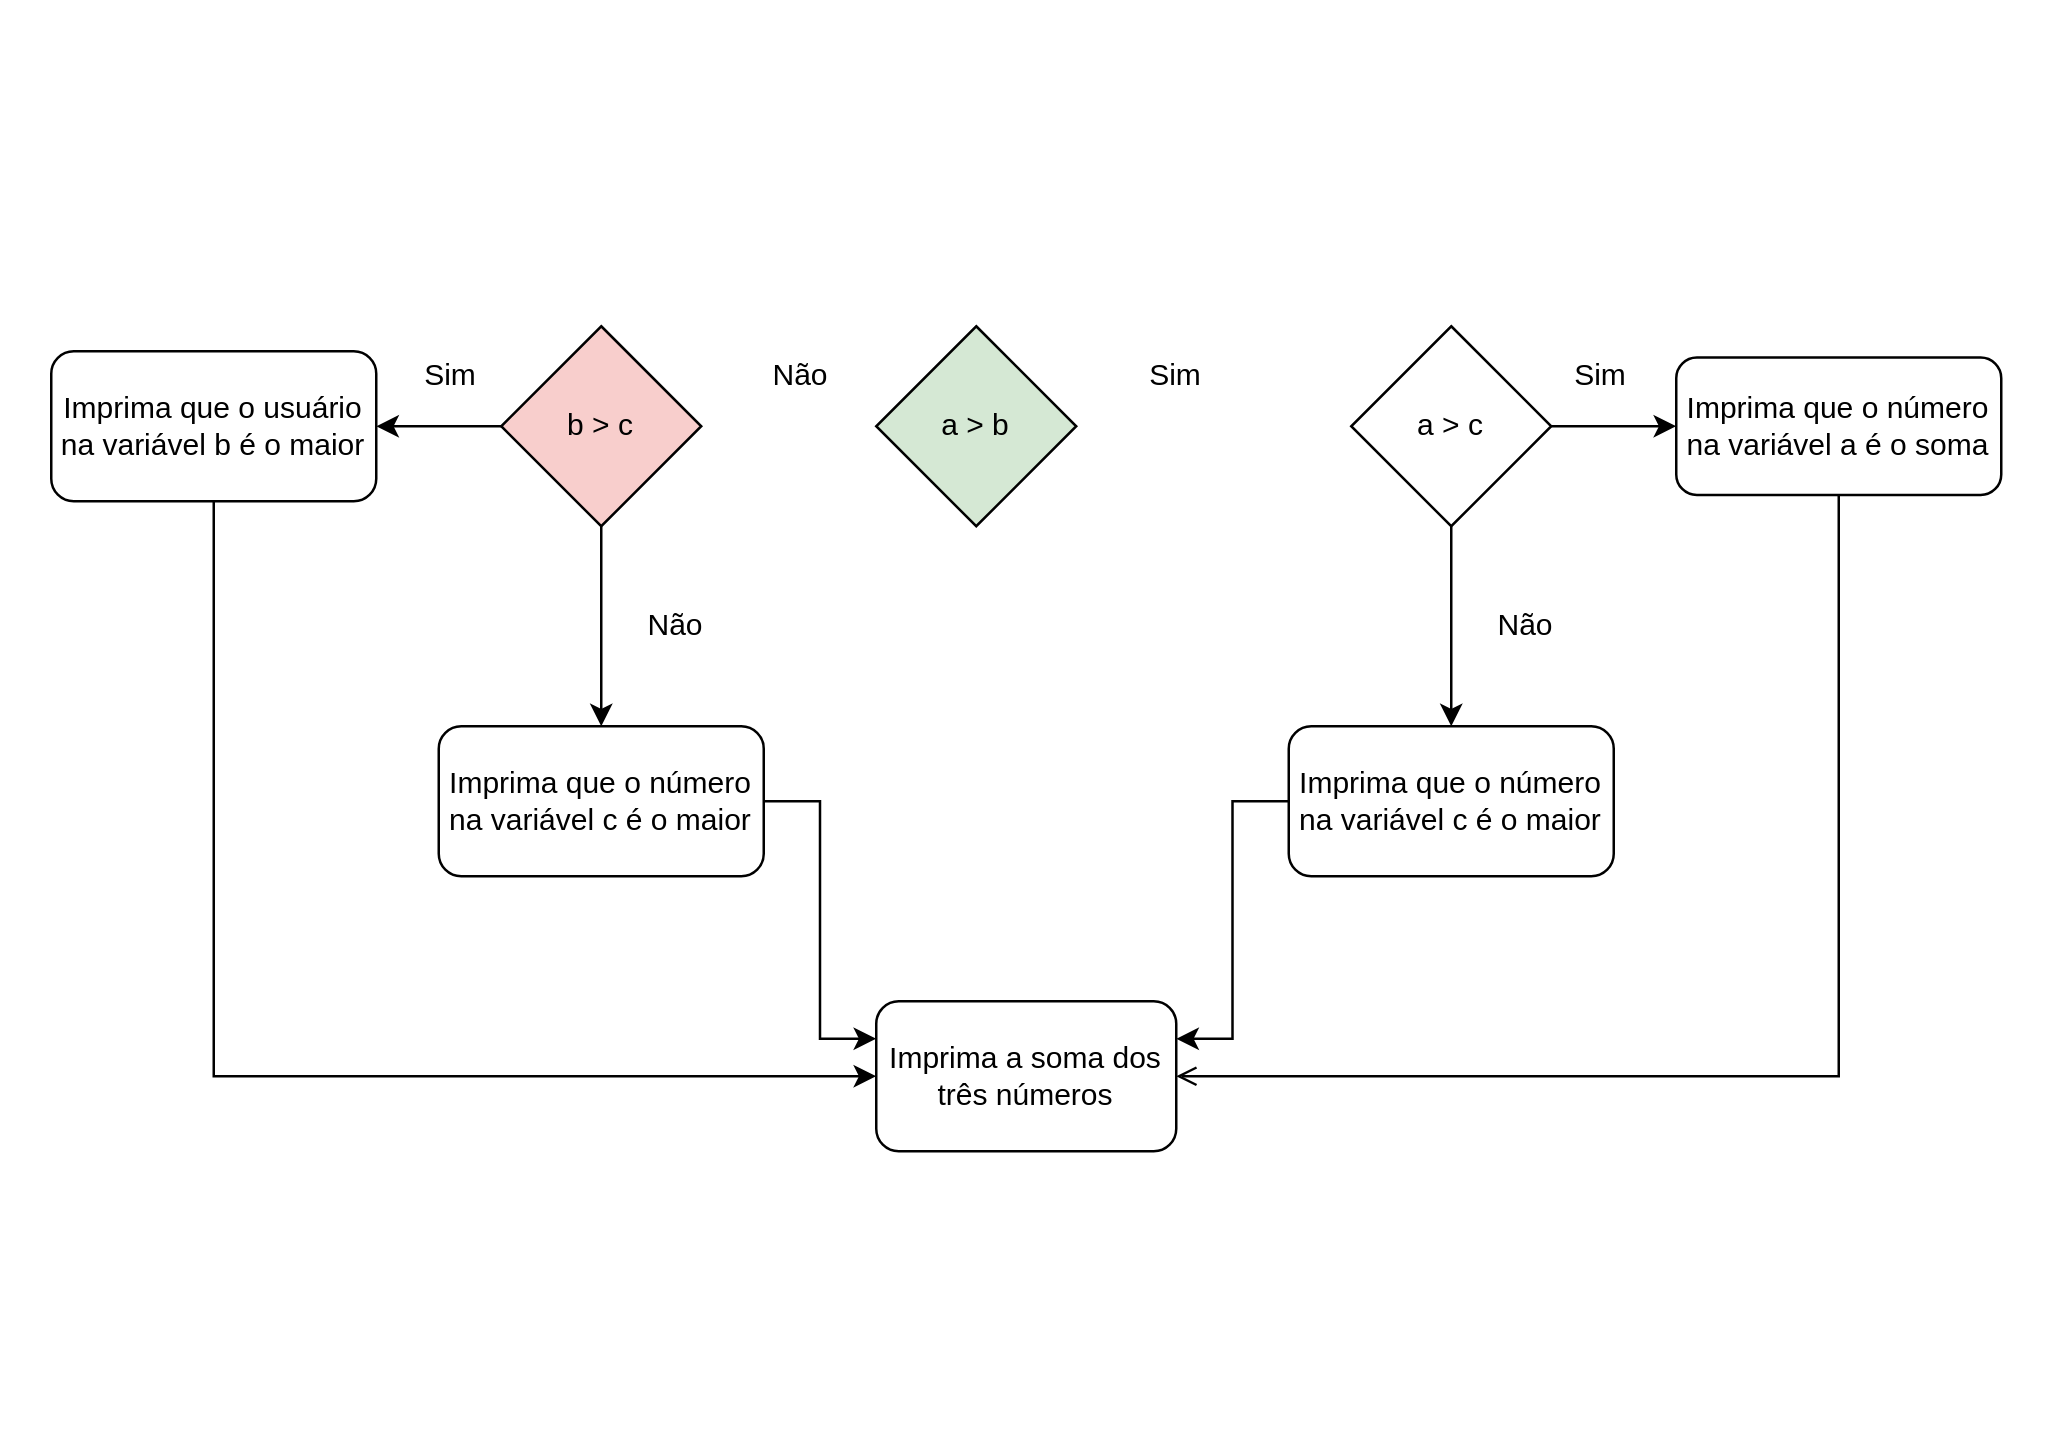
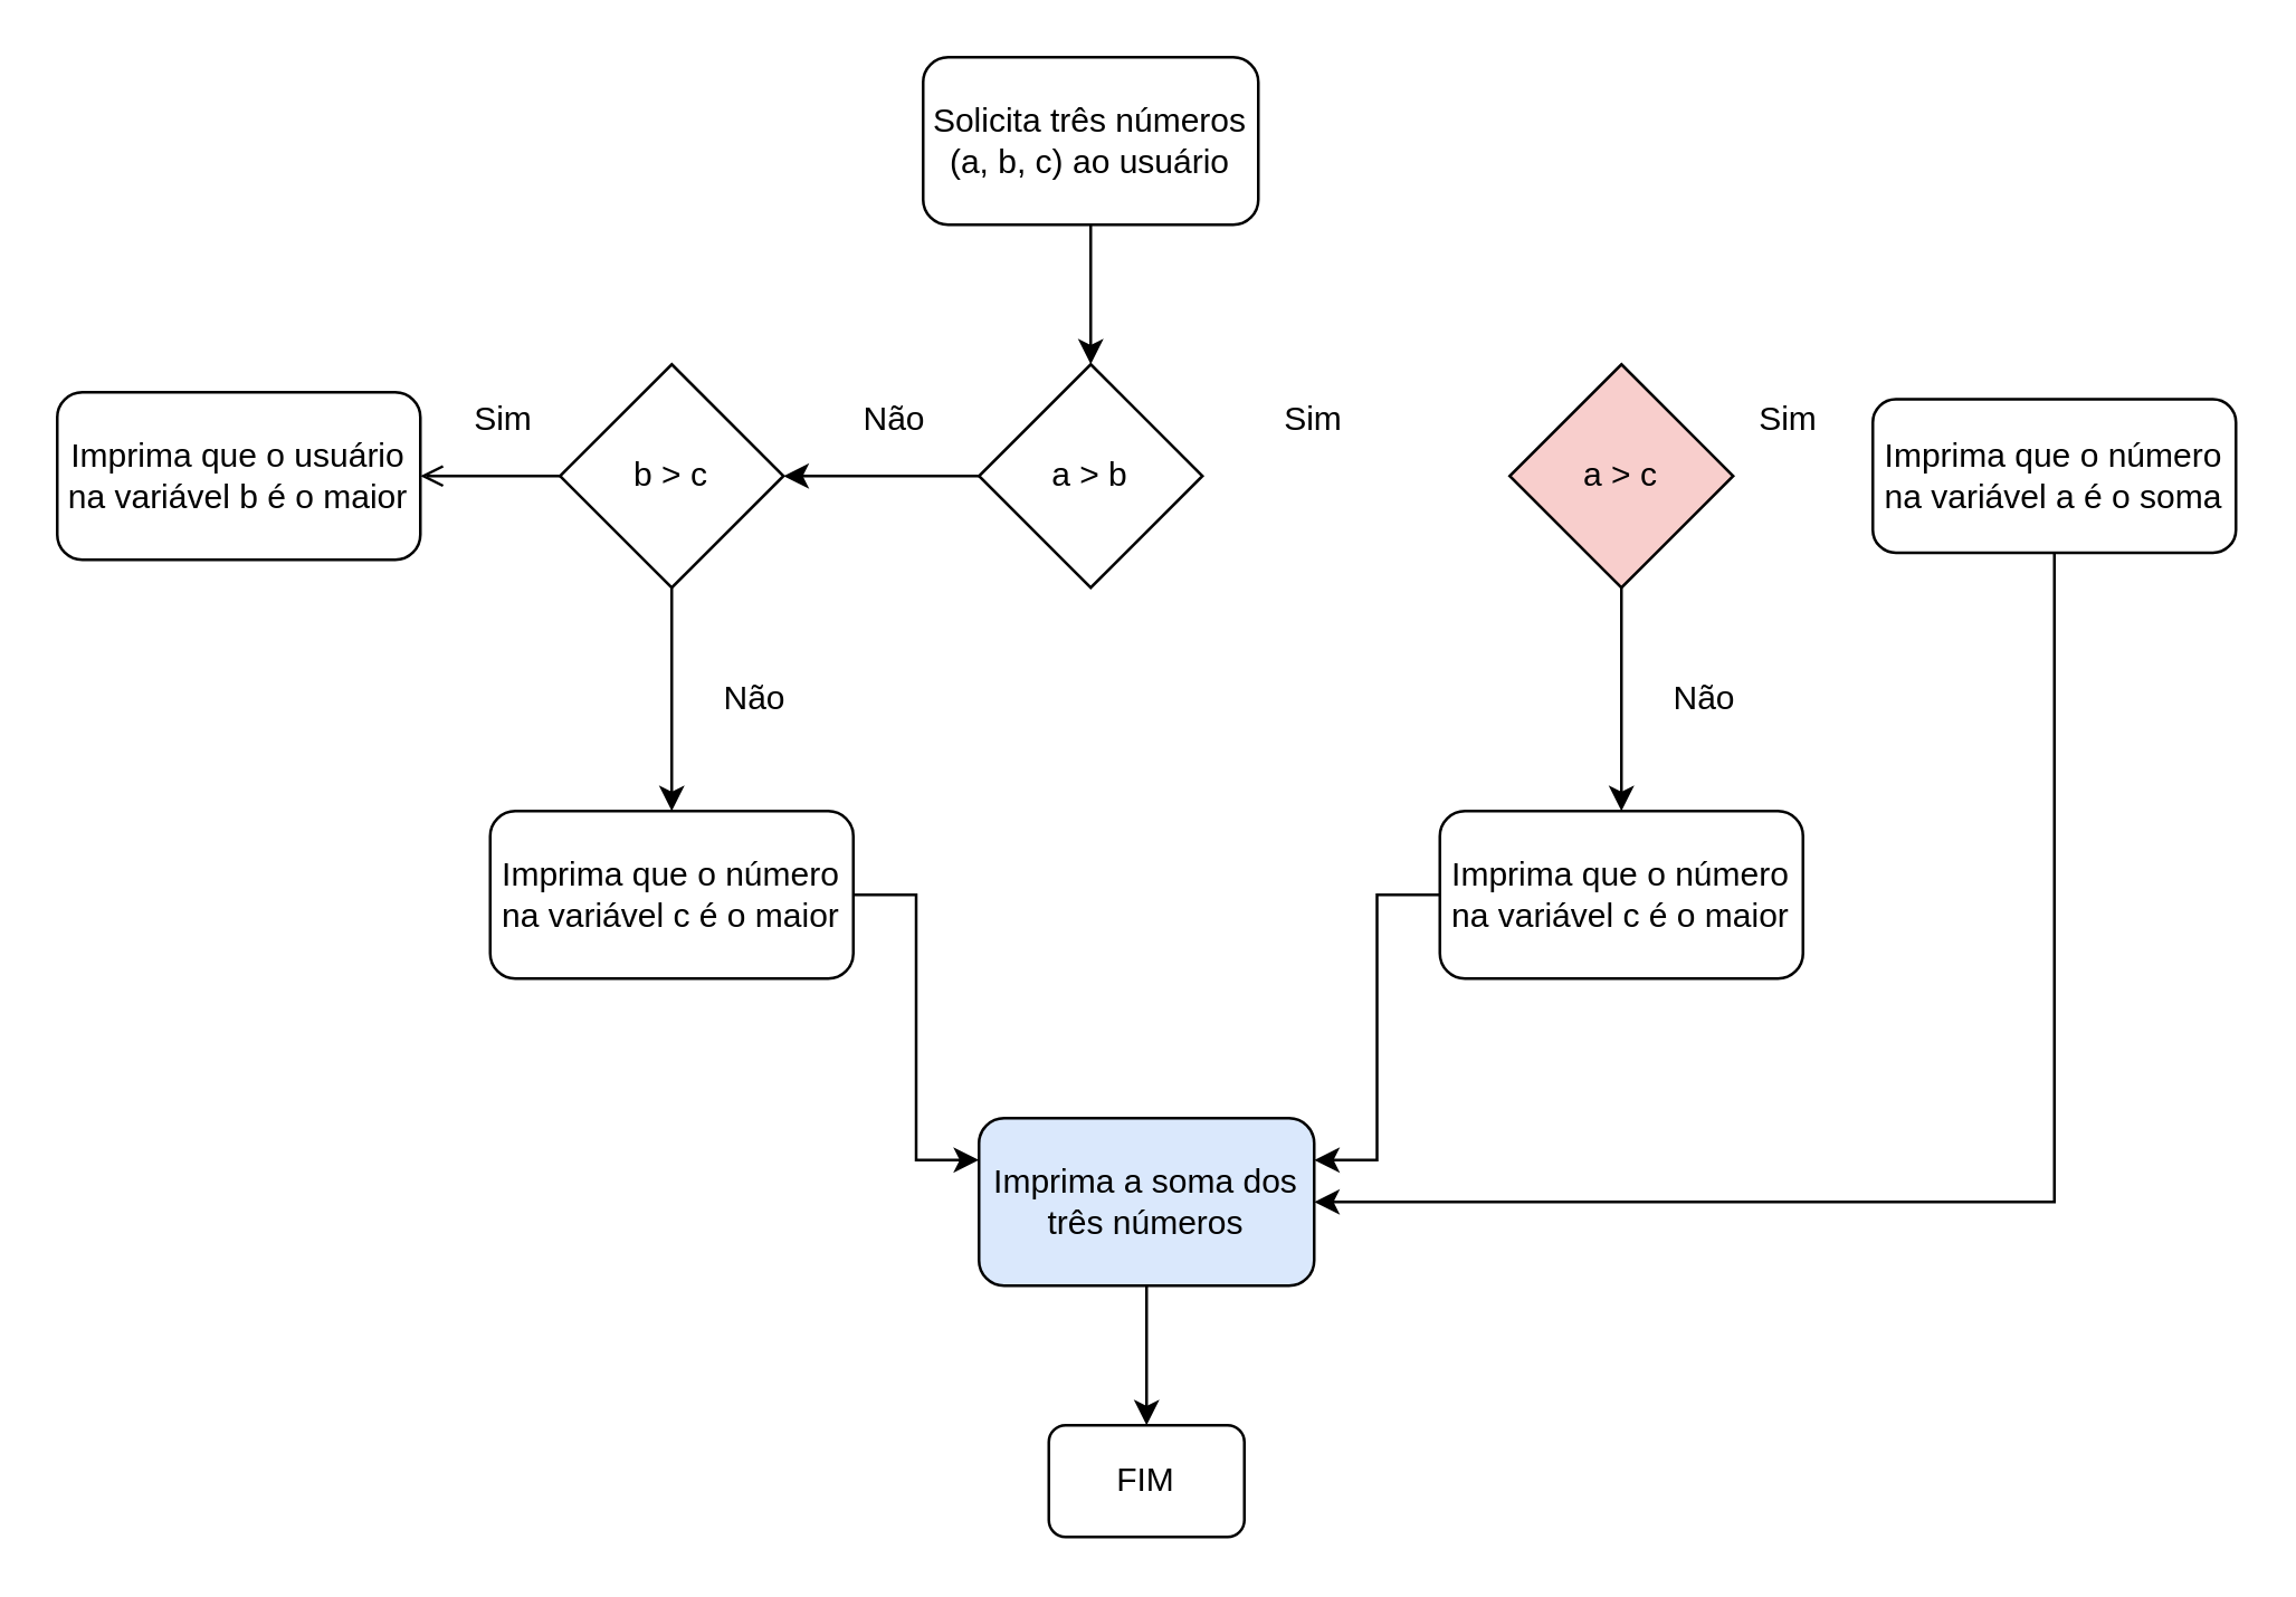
  <mxCell id="0" />
  <mxCell id="1" parent="0" />
- <mxCell id="5" value="a &amp;gt; b" style="rhombus;whiteSpace=wrap;html=1;fillColor=#d5e8d4;" vertex="1" parent="1"><mxGeometry x="350" y="130" width="80" height="80" as="geometry" /></mxCell>
- <mxCell id="6" style="edgeStyle=orthogonalEdgeStyle;rounded=0;orthogonalLoop=1;jettySize=auto;html=1;entryX=0;entryY=0.5;entryDx=0;entryDy=0;" edge="1" parent="1" source="8" target="11"><mxGeometry relative="1" as="geometry" /></mxCell>
+ <mxCell id="2" style="edgeStyle=orthogonalEdgeStyle;rounded=0;orthogonalLoop=1;jettySize=auto;html=1;entryX=0.5;entryY=0;entryDx=0;entryDy=0;" edge="1" parent="1" source="3" target="5"><mxGeometry relative="1" as="geometry" /></mxCell>
+ <mxCell id="3" value="Solicita três números (a, b, c) ao usuário" style="rounded=1;whiteSpace=wrap;html=1;" vertex="1" parent="1"><mxGeometry x="330" y="20" width="120" height="60" as="geometry" /></mxCell>
+ <mxCell id="4" style="edgeStyle=orthogonalEdgeStyle;rounded=0;orthogonalLoop=1;jettySize=auto;html=1;entryX=1;entryY=0.5;entryDx=0;entryDy=0;" edge="1" parent="1" source="5" target="18"><mxGeometry relative="1" as="geometry" /></mxCell>
+ <mxCell id="5" value="a &amp;gt; b" style="rhombus;whiteSpace=wrap;html=1;" vertex="1" parent="1"><mxGeometry x="350" y="130" width="80" height="80" as="geometry" /></mxCell>
  <mxCell id="7" style="edgeStyle=orthogonalEdgeStyle;rounded=0;orthogonalLoop=1;jettySize=auto;html=1;entryX=0.5;entryY=0;entryDx=0;entryDy=0;" edge="1" parent="1" source="8" target="14"><mxGeometry relative="1" as="geometry" /></mxCell>
- <mxCell id="8" value="a &amp;gt; c" style="rhombus;whiteSpace=wrap;html=1;" vertex="1" parent="1"><mxGeometry x="540" y="130" width="80" height="80" as="geometry" /></mxCell>
+ <mxCell id="8" value="a &amp;gt; c" style="rhombus;whiteSpace=wrap;html=1;fillColor=#f8cecc;" vertex="1" parent="1"><mxGeometry x="540" y="130" width="80" height="80" as="geometry" /></mxCell>
  <mxCell id="9" value="Sim" style="text;html=1;strokeColor=none;fillColor=none;align=center;verticalAlign=middle;whiteSpace=wrap;rounded=0;" vertex="1" parent="1"><mxGeometry x="450" y="140" width="40" height="20" as="geometry" /></mxCell>
- <mxCell id="10" style="edgeStyle=orthogonalEdgeStyle;rounded=0;orthogonalLoop=1;jettySize=auto;html=1;entryX=1;entryY=0.5;entryDx=0;entryDy=0;endArrow=open;" edge="1" parent="1" source="11" target="27"><mxGeometry relative="1" as="geometry"><Array as="points"><mxPoint x="735" y="430" /></Array></mxGeometry></mxCell>
+ <mxCell id="10" style="edgeStyle=orthogonalEdgeStyle;rounded=0;orthogonalLoop=1;jettySize=auto;html=1;entryX=1;entryY=0.5;entryDx=0;entryDy=0;" edge="1" parent="1" source="11" target="27"><mxGeometry relative="1" as="geometry"><Array as="points"><mxPoint x="735" y="430" /></Array></mxGeometry></mxCell>
  <mxCell id="11" value="Imprima que o número na variável a é o soma" style="rounded=1;whiteSpace=wrap;html=1;" vertex="1" parent="1"><mxGeometry x="670" y="142.5" width="130" height="55" as="geometry" /></mxCell>
  <mxCell id="12" value="Sim" style="text;html=1;strokeColor=none;fillColor=none;align=center;verticalAlign=middle;whiteSpace=wrap;rounded=0;" vertex="1" parent="1"><mxGeometry x="620" y="140" width="40" height="20" as="geometry" /></mxCell>
  <mxCell id="13" style="edgeStyle=orthogonalEdgeStyle;rounded=0;orthogonalLoop=1;jettySize=auto;html=1;entryX=1;entryY=0.25;entryDx=0;entryDy=0;" edge="1" parent="1" source="14" target="27"><mxGeometry relative="1" as="geometry" /></mxCell>
  <mxCell id="14" value="Imprima que o número na variável c é o maior" style="rounded=1;whiteSpace=wrap;html=1;" vertex="1" parent="1"><mxGeometry x="515" y="290" width="130" height="60" as="geometry" /></mxCell>
  <mxCell id="15" value="Não" style="text;html=1;strokeColor=none;fillColor=none;align=center;verticalAlign=middle;whiteSpace=wrap;rounded=0;" vertex="1" parent="1"><mxGeometry x="590" y="240" width="40" height="20" as="geometry" /></mxCell>
- <mxCell id="16" style="edgeStyle=orthogonalEdgeStyle;rounded=0;orthogonalLoop=1;jettySize=auto;html=1;entryX=1;entryY=0.5;entryDx=0;entryDy=0;" edge="1" parent="1" source="18" target="21"><mxGeometry relative="1" as="geometry" /></mxCell>
+ <mxCell id="16" style="edgeStyle=orthogonalEdgeStyle;rounded=0;orthogonalLoop=1;jettySize=auto;html=1;entryX=1;entryY=0.5;entryDx=0;entryDy=0;endArrow=open;" edge="1" parent="1" source="18" target="21"><mxGeometry relative="1" as="geometry" /></mxCell>
  <mxCell id="17" style="edgeStyle=orthogonalEdgeStyle;rounded=0;orthogonalLoop=1;jettySize=auto;html=1;entryX=0.5;entryY=0;entryDx=0;entryDy=0;" edge="1" parent="1" source="18" target="24"><mxGeometry relative="1" as="geometry" /></mxCell>
- <mxCell id="18" value="b &amp;gt; c" style="rhombus;whiteSpace=wrap;html=1;fillColor=#f8cecc;" vertex="1" parent="1"><mxGeometry x="200" y="130" width="80" height="80" as="geometry" /></mxCell>
+ <mxCell id="18" value="b &amp;gt; c" style="rhombus;whiteSpace=wrap;html=1;" vertex="1" parent="1"><mxGeometry x="200" y="130" width="80" height="80" as="geometry" /></mxCell>
  <mxCell id="19" value="Não" style="text;html=1;strokeColor=none;fillColor=none;align=center;verticalAlign=middle;whiteSpace=wrap;rounded=0;" vertex="1" parent="1"><mxGeometry x="300" y="140" width="40" height="20" as="geometry" /></mxCell>
- <mxCell id="20" style="edgeStyle=orthogonalEdgeStyle;rounded=0;orthogonalLoop=1;jettySize=auto;html=1;entryX=0;entryY=0.5;entryDx=0;entryDy=0;" edge="1" parent="1" source="21" target="27"><mxGeometry relative="1" as="geometry"><Array as="points"><mxPoint x="85" y="430" /></Array></mxGeometry></mxCell>
  <mxCell id="21" value="Imprima que o usuário na variável b é o maior" style="rounded=1;whiteSpace=wrap;html=1;" vertex="1" parent="1"><mxGeometry x="20" y="140" width="130" height="60" as="geometry" /></mxCell>
  <mxCell id="22" value="Sim" style="text;html=1;strokeColor=none;fillColor=none;align=center;verticalAlign=middle;whiteSpace=wrap;rounded=0;" vertex="1" parent="1"><mxGeometry x="160" y="140" width="40" height="20" as="geometry" /></mxCell>
  <mxCell id="23" style="edgeStyle=orthogonalEdgeStyle;rounded=0;orthogonalLoop=1;jettySize=auto;html=1;entryX=0;entryY=0.25;entryDx=0;entryDy=0;" edge="1" parent="1" source="24" target="27"><mxGeometry relative="1" as="geometry" /></mxCell>
  <mxCell id="24" value="Imprima que o número na variável c é o maior" style="rounded=1;whiteSpace=wrap;html=1;" vertex="1" parent="1"><mxGeometry x="175" y="290" width="130" height="60" as="geometry" /></mxCell>
  <mxCell id="25" value="Não" style="text;html=1;strokeColor=none;fillColor=none;align=center;verticalAlign=middle;whiteSpace=wrap;rounded=0;" vertex="1" parent="1"><mxGeometry x="250" y="240" width="40" height="20" as="geometry" /></mxCell>
- <mxCell id="27" value="Imprima a soma dos três números" style="rounded=1;whiteSpace=wrap;html=1;" vertex="1" parent="1"><mxGeometry x="350" y="400" width="120" height="60" as="geometry" /></mxCell>
+ <mxCell id="26" style="edgeStyle=orthogonalEdgeStyle;rounded=0;orthogonalLoop=1;jettySize=auto;html=1;entryX=0.5;entryY=0;entryDx=0;entryDy=0;" edge="1" parent="1" source="27" target="28"><mxGeometry relative="1" as="geometry" /></mxCell>
+ <mxCell id="27" value="Imprima a soma dos três números" style="rounded=1;whiteSpace=wrap;html=1;fillColor=#dae8fc;" vertex="1" parent="1"><mxGeometry x="350" y="400" width="120" height="60" as="geometry" /></mxCell>
+ <mxCell id="28" value="FIM" style="rounded=1;whiteSpace=wrap;html=1;" vertex="1" parent="1"><mxGeometry x="375" y="510" width="70" height="40" as="geometry" /></mxCell>
